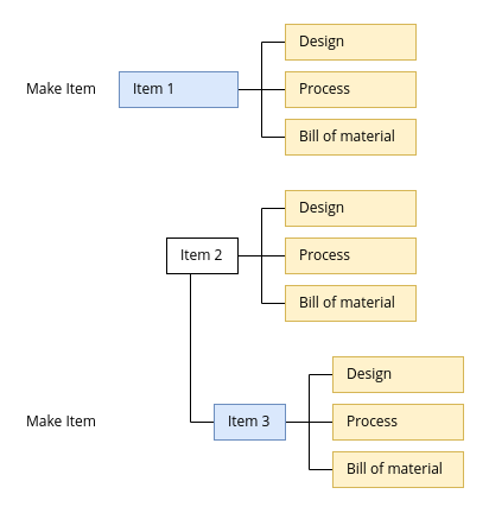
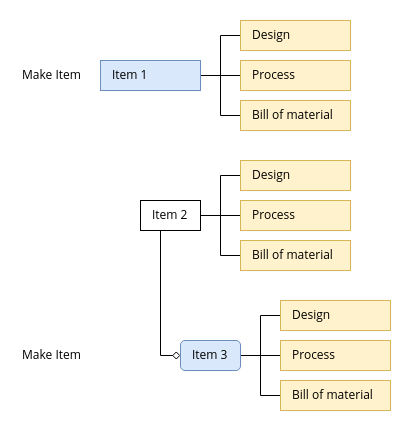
  <mxCell id="0" />
  <mxCell id="1" parent="0" />
  <mxCell id="2" value="" style="edgeStyle=orthogonalEdgeStyle;rounded=0;orthogonalLoop=1;jettySize=auto;html=1;entryX=0;entryY=0.5;entryDx=0;entryDy=0;endArrow=none;endFill=0;fontFamily=Open Sans;fontSize=12;" parent="1" source="5" target="6" edge="1"><mxGeometry relative="1" as="geometry" /></mxCell>
  <mxCell id="3" value="" style="edgeStyle=orthogonalEdgeStyle;rounded=0;orthogonalLoop=1;jettySize=auto;html=1;endArrow=none;endFill=0;entryX=0;entryY=0.5;entryDx=0;entryDy=0;fontFamily=Open Sans;fontSize=12;" parent="1" source="5" target="8" edge="1"><mxGeometry relative="1" as="geometry" /></mxCell>
  <mxCell id="4" value="" style="edgeStyle=orthogonalEdgeStyle;rounded=0;orthogonalLoop=1;jettySize=auto;html=1;endArrow=none;endFill=0;entryX=0;entryY=0.5;entryDx=0;entryDy=0;fontFamily=Open Sans;fontSize=12;" parent="1" source="5" target="7" edge="1"><mxGeometry relative="1" as="geometry" /></mxCell>
  <mxCell id="5" value="&lt;font style=&quot;font-size: 12px;&quot;&gt;Item 1&lt;/font&gt;" style="rounded=0;whiteSpace=wrap;html=1;fillColor=#dae8fc;strokeColor=#6c8ebf;align=left;spacingLeft=10;fontFamily=Open Sans;fontSize=12;" parent="1" vertex="1"><mxGeometry x="100" y="60" width="100" height="30" as="geometry" /></mxCell>
  <mxCell id="6" value="&lt;font style=&quot;font-size: 12px;&quot;&gt;Design&lt;/font&gt;" style="rounded=0;whiteSpace=wrap;html=1;fillColor=#fff2cc;strokeColor=#d6b656;align=left;spacingLeft=10;fontFamily=Open Sans;fontSize=12;" parent="1" vertex="1"><mxGeometry x="240" y="20" width="110" height="30" as="geometry" /></mxCell>
  <mxCell id="7" value="&lt;font style=&quot;font-size: 12px;&quot;&gt;Process&lt;/font&gt;" style="rounded=0;whiteSpace=wrap;html=1;fillColor=#fff2cc;strokeColor=#d6b656;align=left;spacingLeft=10;fontFamily=Open Sans;fontSize=12;" parent="1" vertex="1"><mxGeometry x="240" y="60" width="110" height="30" as="geometry" /></mxCell>
  <mxCell id="8" value="&lt;font style=&quot;font-size: 12px;&quot;&gt;Bill of material&lt;/font&gt;" style="rounded=0;whiteSpace=wrap;html=1;fillColor=#fff2cc;strokeColor=#d6b656;align=left;spacingLeft=10;fontFamily=Open Sans;fontSize=12;" parent="1" vertex="1"><mxGeometry x="240" y="100" width="110" height="30" as="geometry" /></mxCell>
  <mxCell id="9" value="Make Item" style="text;html=1;strokeColor=none;fillColor=none;align=left;verticalAlign=middle;whiteSpace=wrap;rounded=0;fontFamily=Open Sans;fontSize=12;" parent="1" vertex="1"><mxGeometry x="20" y="60" width="70" height="30" as="geometry" /></mxCell>
  <mxCell id="10" value="" style="edgeStyle=orthogonalEdgeStyle;rounded=0;orthogonalLoop=1;jettySize=auto;html=1;entryX=0;entryY=0.5;entryDx=0;entryDy=0;endArrow=none;endFill=0;fontFamily=Open Sans;fontSize=12;" parent="1" source="14" target="15" edge="1"><mxGeometry relative="1" as="geometry" /></mxCell>
  <mxCell id="11" value="" style="edgeStyle=orthogonalEdgeStyle;rounded=0;orthogonalLoop=1;jettySize=auto;html=1;endArrow=none;endFill=0;entryX=0;entryY=0.5;entryDx=0;entryDy=0;fontFamily=Open Sans;fontSize=12;" parent="1" source="14" target="17" edge="1"><mxGeometry relative="1" as="geometry" /></mxCell>
  <mxCell id="12" value="" style="edgeStyle=orthogonalEdgeStyle;rounded=0;orthogonalLoop=1;jettySize=auto;html=1;endArrow=none;endFill=0;entryX=0;entryY=0.5;entryDx=0;entryDy=0;fontFamily=Open Sans;fontSize=12;" parent="1" source="14" target="16" edge="1"><mxGeometry relative="1" as="geometry" /></mxCell>
- <mxCell id="13" value="" style="edgeStyle=orthogonalEdgeStyle;rounded=0;orthogonalLoop=1;jettySize=auto;html=1;endArrow=none;endFill=0;entryX=0;entryY=0.5;entryDx=0;entryDy=0;fontFamily=Open Sans;fontSize=12;" parent="1" source="14" target="21" edge="1"><mxGeometry relative="1" as="geometry"><Array as="points"><mxPoint x="160" y="355" /></Array></mxGeometry></mxCell>
+ <mxCell id="13" value="" style="edgeStyle=orthogonalEdgeStyle;rounded=0;orthogonalLoop=1;jettySize=auto;html=1;endArrow=diamond;endFill=0;entryX=0;entryY=0.5;entryDx=0;entryDy=0;fontFamily=Open Sans;fontSize=12;" parent="1" source="14" target="21" edge="1"><mxGeometry relative="1" as="geometry"><Array as="points"><mxPoint x="160" y="355" /></Array></mxGeometry></mxCell>
  <mxCell id="14" value="&lt;font style=&quot;font-size: 12px;&quot;&gt;Item 2&lt;/font&gt;" style="rounded=0;whiteSpace=wrap;html=1;spacingLeft=10;align=left;fontFamily=Open Sans;fontSize=12;" parent="1" vertex="1"><mxGeometry x="140" y="200" width="60" height="30" as="geometry" /></mxCell>
  <mxCell id="15" value="&lt;font style=&quot;font-size: 12px;&quot;&gt;Design&lt;/font&gt;" style="rounded=0;whiteSpace=wrap;html=1;fillColor=#fff2cc;strokeColor=#d6b656;align=left;spacingLeft=10;fontFamily=Open Sans;fontSize=12;" parent="1" vertex="1"><mxGeometry x="240" y="160" width="110" height="30" as="geometry" /></mxCell>
  <mxCell id="16" value="&lt;font style=&quot;font-size: 12px;&quot;&gt;Process&lt;/font&gt;" style="rounded=0;whiteSpace=wrap;html=1;fillColor=#fff2cc;strokeColor=#d6b656;align=left;spacingLeft=10;fontFamily=Open Sans;fontSize=12;" parent="1" vertex="1"><mxGeometry x="240" y="200" width="110" height="30" as="geometry" /></mxCell>
  <mxCell id="17" value="&lt;font style=&quot;font-size: 12px;&quot;&gt;Bill of material&lt;/font&gt;" style="rounded=0;whiteSpace=wrap;html=1;fillColor=#fff2cc;strokeColor=#d6b656;align=left;spacingLeft=10;fontFamily=Open Sans;fontSize=12;" parent="1" vertex="1"><mxGeometry x="240" y="240" width="110" height="30" as="geometry" /></mxCell>
  <mxCell id="18" value="" style="edgeStyle=orthogonalEdgeStyle;rounded=0;orthogonalLoop=1;jettySize=auto;html=1;entryX=0;entryY=0.5;entryDx=0;entryDy=0;endArrow=none;endFill=0;fontFamily=Open Sans;fontSize=12;" parent="1" source="21" target="22" edge="1"><mxGeometry relative="1" as="geometry" /></mxCell>
  <mxCell id="19" value="" style="edgeStyle=orthogonalEdgeStyle;rounded=0;orthogonalLoop=1;jettySize=auto;html=1;endArrow=none;endFill=0;entryX=0;entryY=0.5;entryDx=0;entryDy=0;fontFamily=Open Sans;fontSize=12;" parent="1" source="21" target="24" edge="1"><mxGeometry relative="1" as="geometry" /></mxCell>
  <mxCell id="20" value="" style="edgeStyle=orthogonalEdgeStyle;rounded=0;orthogonalLoop=1;jettySize=auto;html=1;endArrow=none;endFill=0;entryX=0;entryY=0.5;entryDx=0;entryDy=0;fontFamily=Open Sans;fontSize=12;" parent="1" source="21" target="23" edge="1"><mxGeometry relative="1" as="geometry" /></mxCell>
- <mxCell id="21" value="&lt;font style=&quot;font-size: 12px;&quot;&gt;Item 3&lt;/font&gt;" style="rounded=0;whiteSpace=wrap;html=1;align=left;spacingLeft=10;fillColor=#dae8fc;strokeColor=#6c8ebf;fontFamily=Open Sans;fontSize=12;" parent="1" vertex="1"><mxGeometry x="180" y="340" width="60" height="30" as="geometry" /></mxCell>
+ <mxCell id="21" value="&lt;font style=&quot;font-size: 12px;&quot;&gt;Item 3&lt;/font&gt;" style="whiteSpace=wrap;html=1;align=left;spacingLeft=10;fillColor=#dae8fc;strokeColor=#6c8ebf;fontFamily=Open Sans;fontSize=12;rounded=1;" parent="1" vertex="1"><mxGeometry x="180" y="340" width="60" height="30" as="geometry" /></mxCell>
  <mxCell id="22" value="&lt;font style=&quot;font-size: 12px;&quot;&gt;Design&lt;/font&gt;" style="rounded=0;whiteSpace=wrap;html=1;fillColor=#fff2cc;strokeColor=#d6b656;align=left;spacingLeft=10;fontFamily=Open Sans;fontSize=12;" parent="1" vertex="1"><mxGeometry x="280" y="300" width="110" height="30" as="geometry" /></mxCell>
  <mxCell id="23" value="&lt;font style=&quot;font-size: 12px;&quot;&gt;Process&lt;/font&gt;" style="rounded=0;whiteSpace=wrap;html=1;fillColor=#fff2cc;strokeColor=#d6b656;align=left;spacingLeft=10;fontFamily=Open Sans;fontSize=12;" parent="1" vertex="1"><mxGeometry x="280" y="340" width="110" height="30" as="geometry" /></mxCell>
  <mxCell id="24" value="&lt;font style=&quot;font-size: 12px;&quot;&gt;Bill of material&lt;/font&gt;" style="rounded=0;whiteSpace=wrap;html=1;fillColor=#fff2cc;strokeColor=#d6b656;align=left;spacingLeft=10;fontFamily=Open Sans;fontSize=12;" parent="1" vertex="1"><mxGeometry x="280" y="380" width="110" height="30" as="geometry" /></mxCell>
  <mxCell id="25" value="Make Item" style="text;html=1;strokeColor=none;fillColor=none;align=left;verticalAlign=middle;whiteSpace=wrap;rounded=0;fontFamily=Open Sans;fontSize=12;" parent="1" vertex="1"><mxGeometry x="20" y="340" width="80" height="30" as="geometry" /></mxCell>
